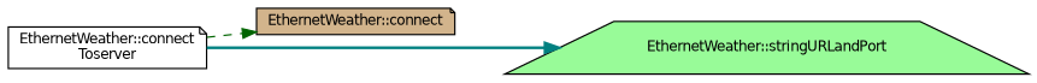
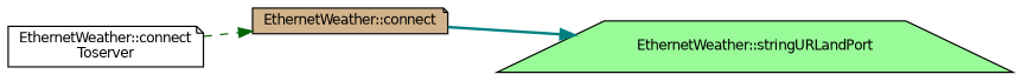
  digraph {
    rankdir=LR
    node [color=black fontname=Helvetica fontsize=10 shape=note style=filled]
    edge [fontname=Helvetica fontsize=10 labelfontname=Helvetica labelfontsize=10]
    n1 [fillcolor=white fontcolor=black height=0.2 label="EthernetWeather::connect\lToserver" width=0.4]
    n2 [fillcolor=tan height=0.2 label="EthernetWeather::connect" width=0.4]
    n3 [fillcolor=palegreen height=0.2 label="EthernetWeather::stringURLandPort" shape=trapezium width=0.4]
    n1 -> n2 [color=darkgreen style=dashed]
-   n1 -> n3 [color=teal style=bold]
+   n2 -> n3 [color=teal style=bold]
  }
